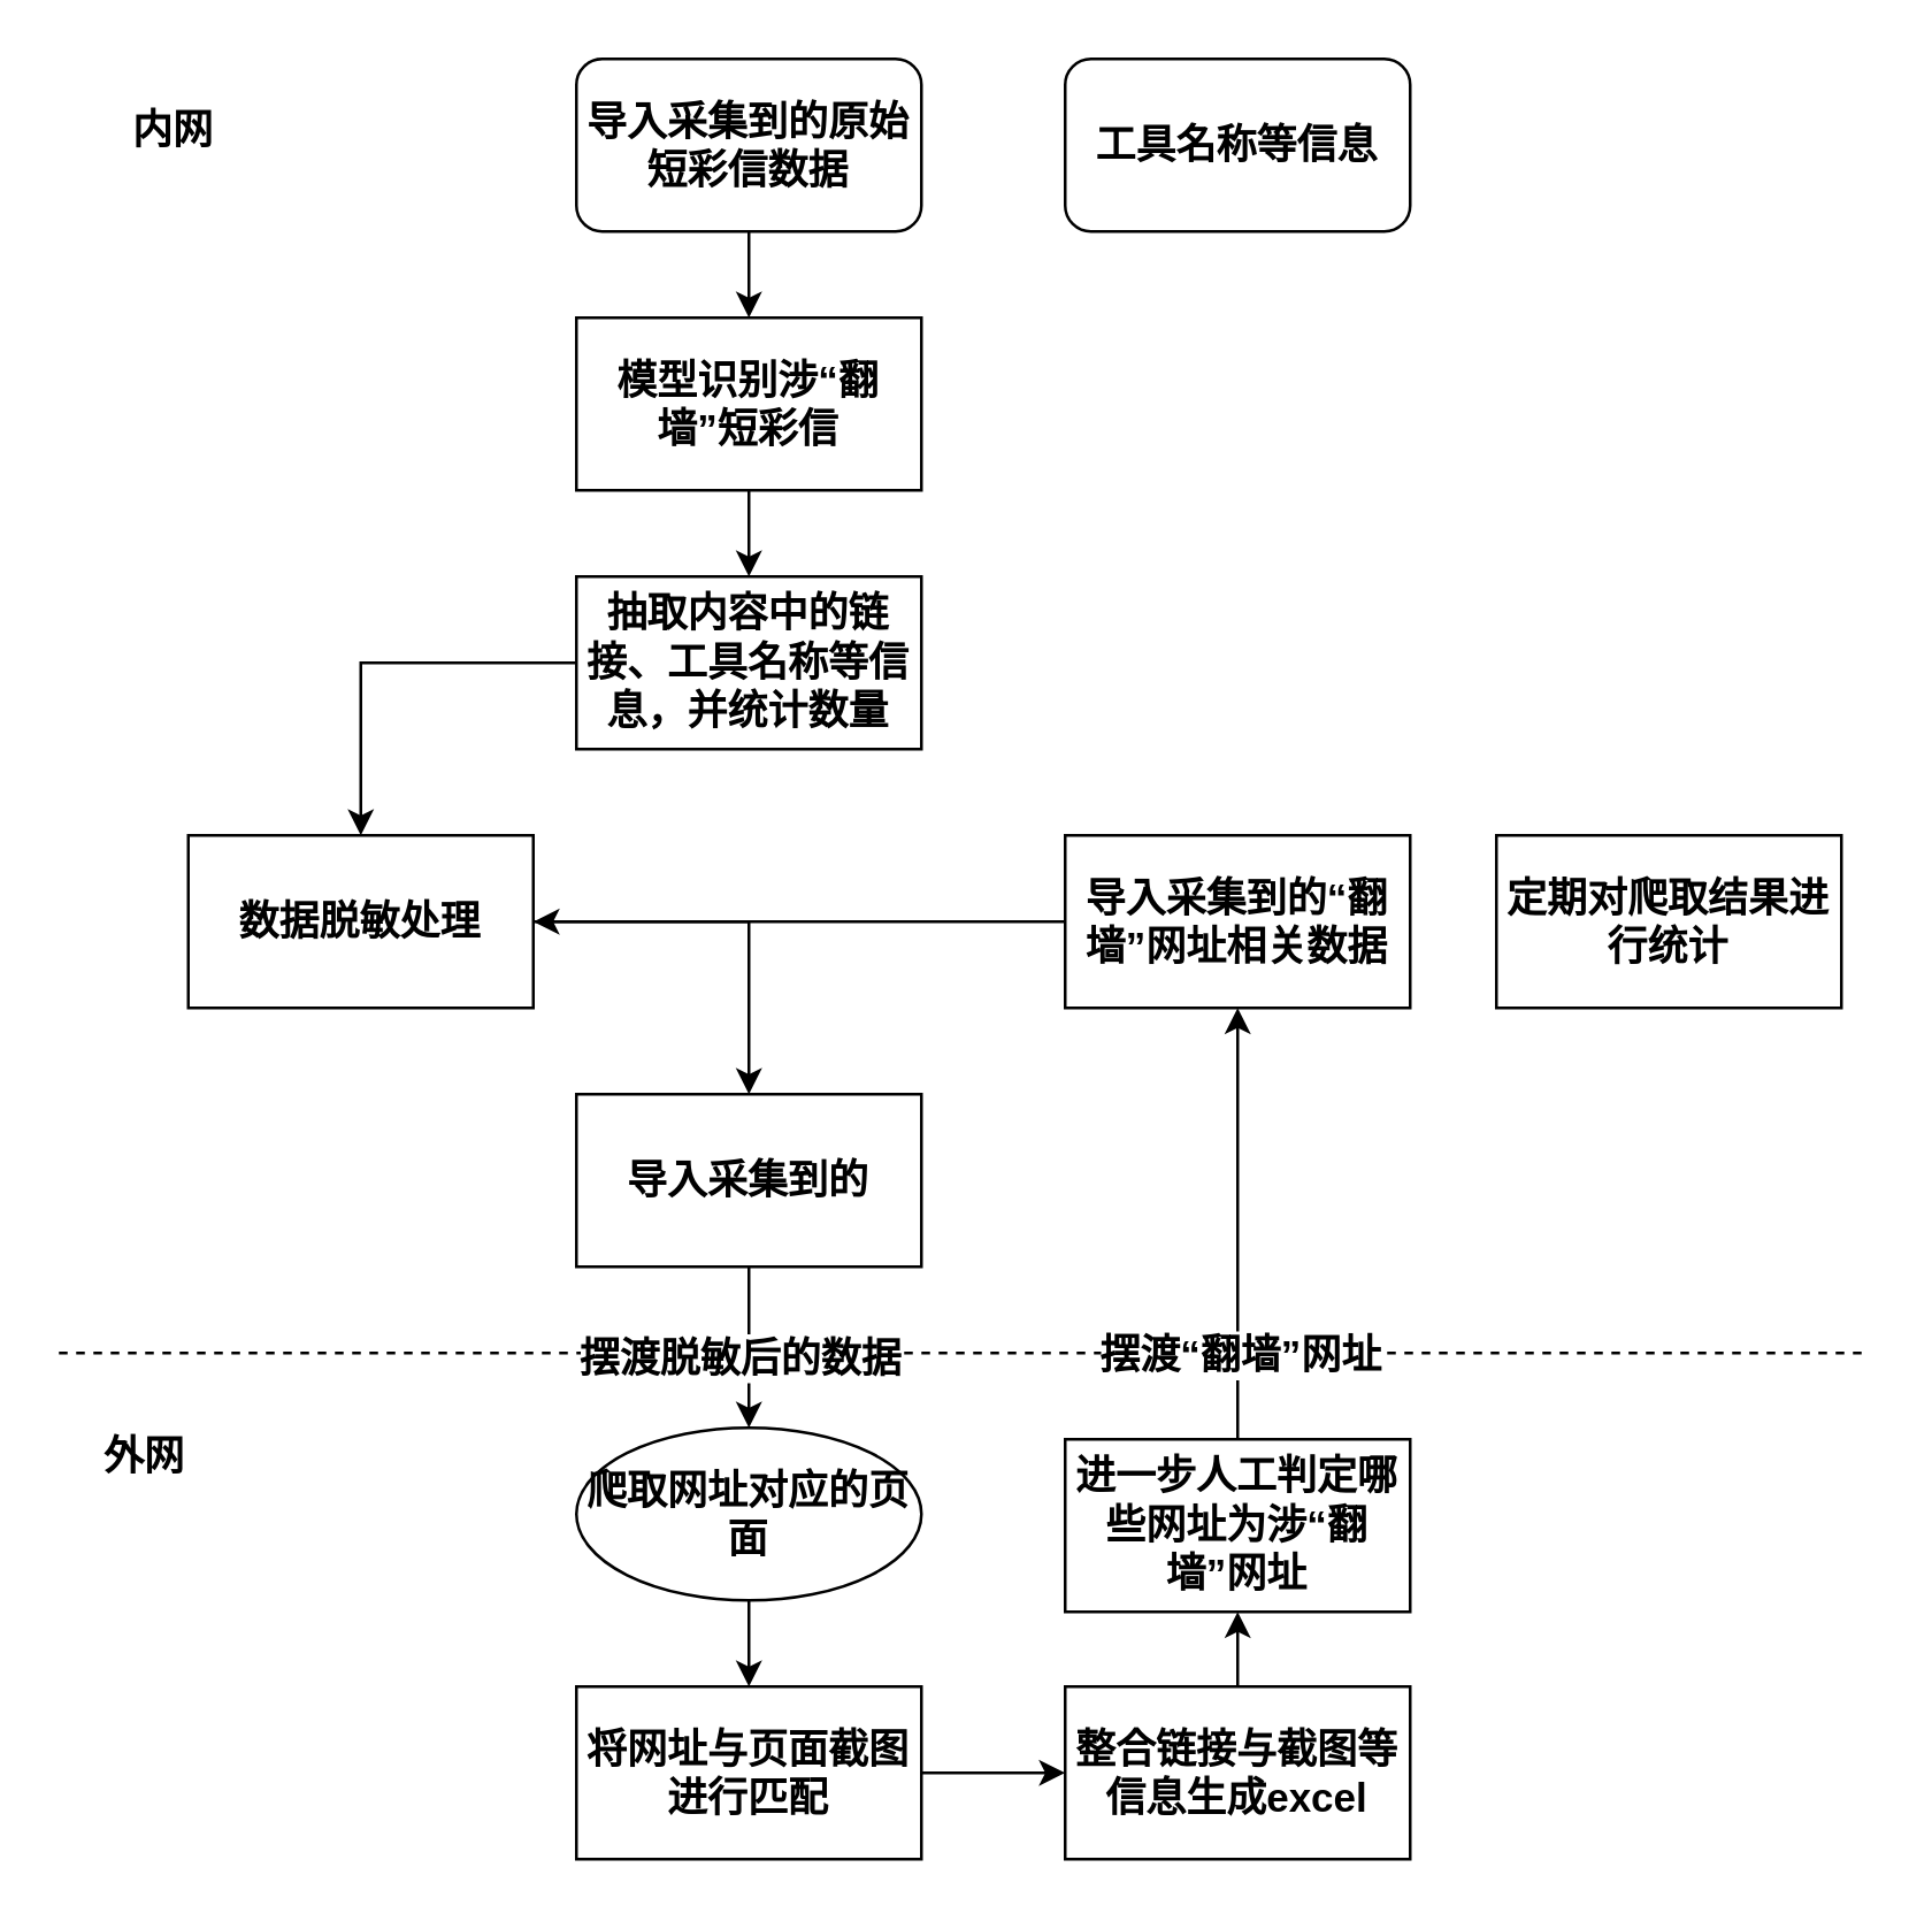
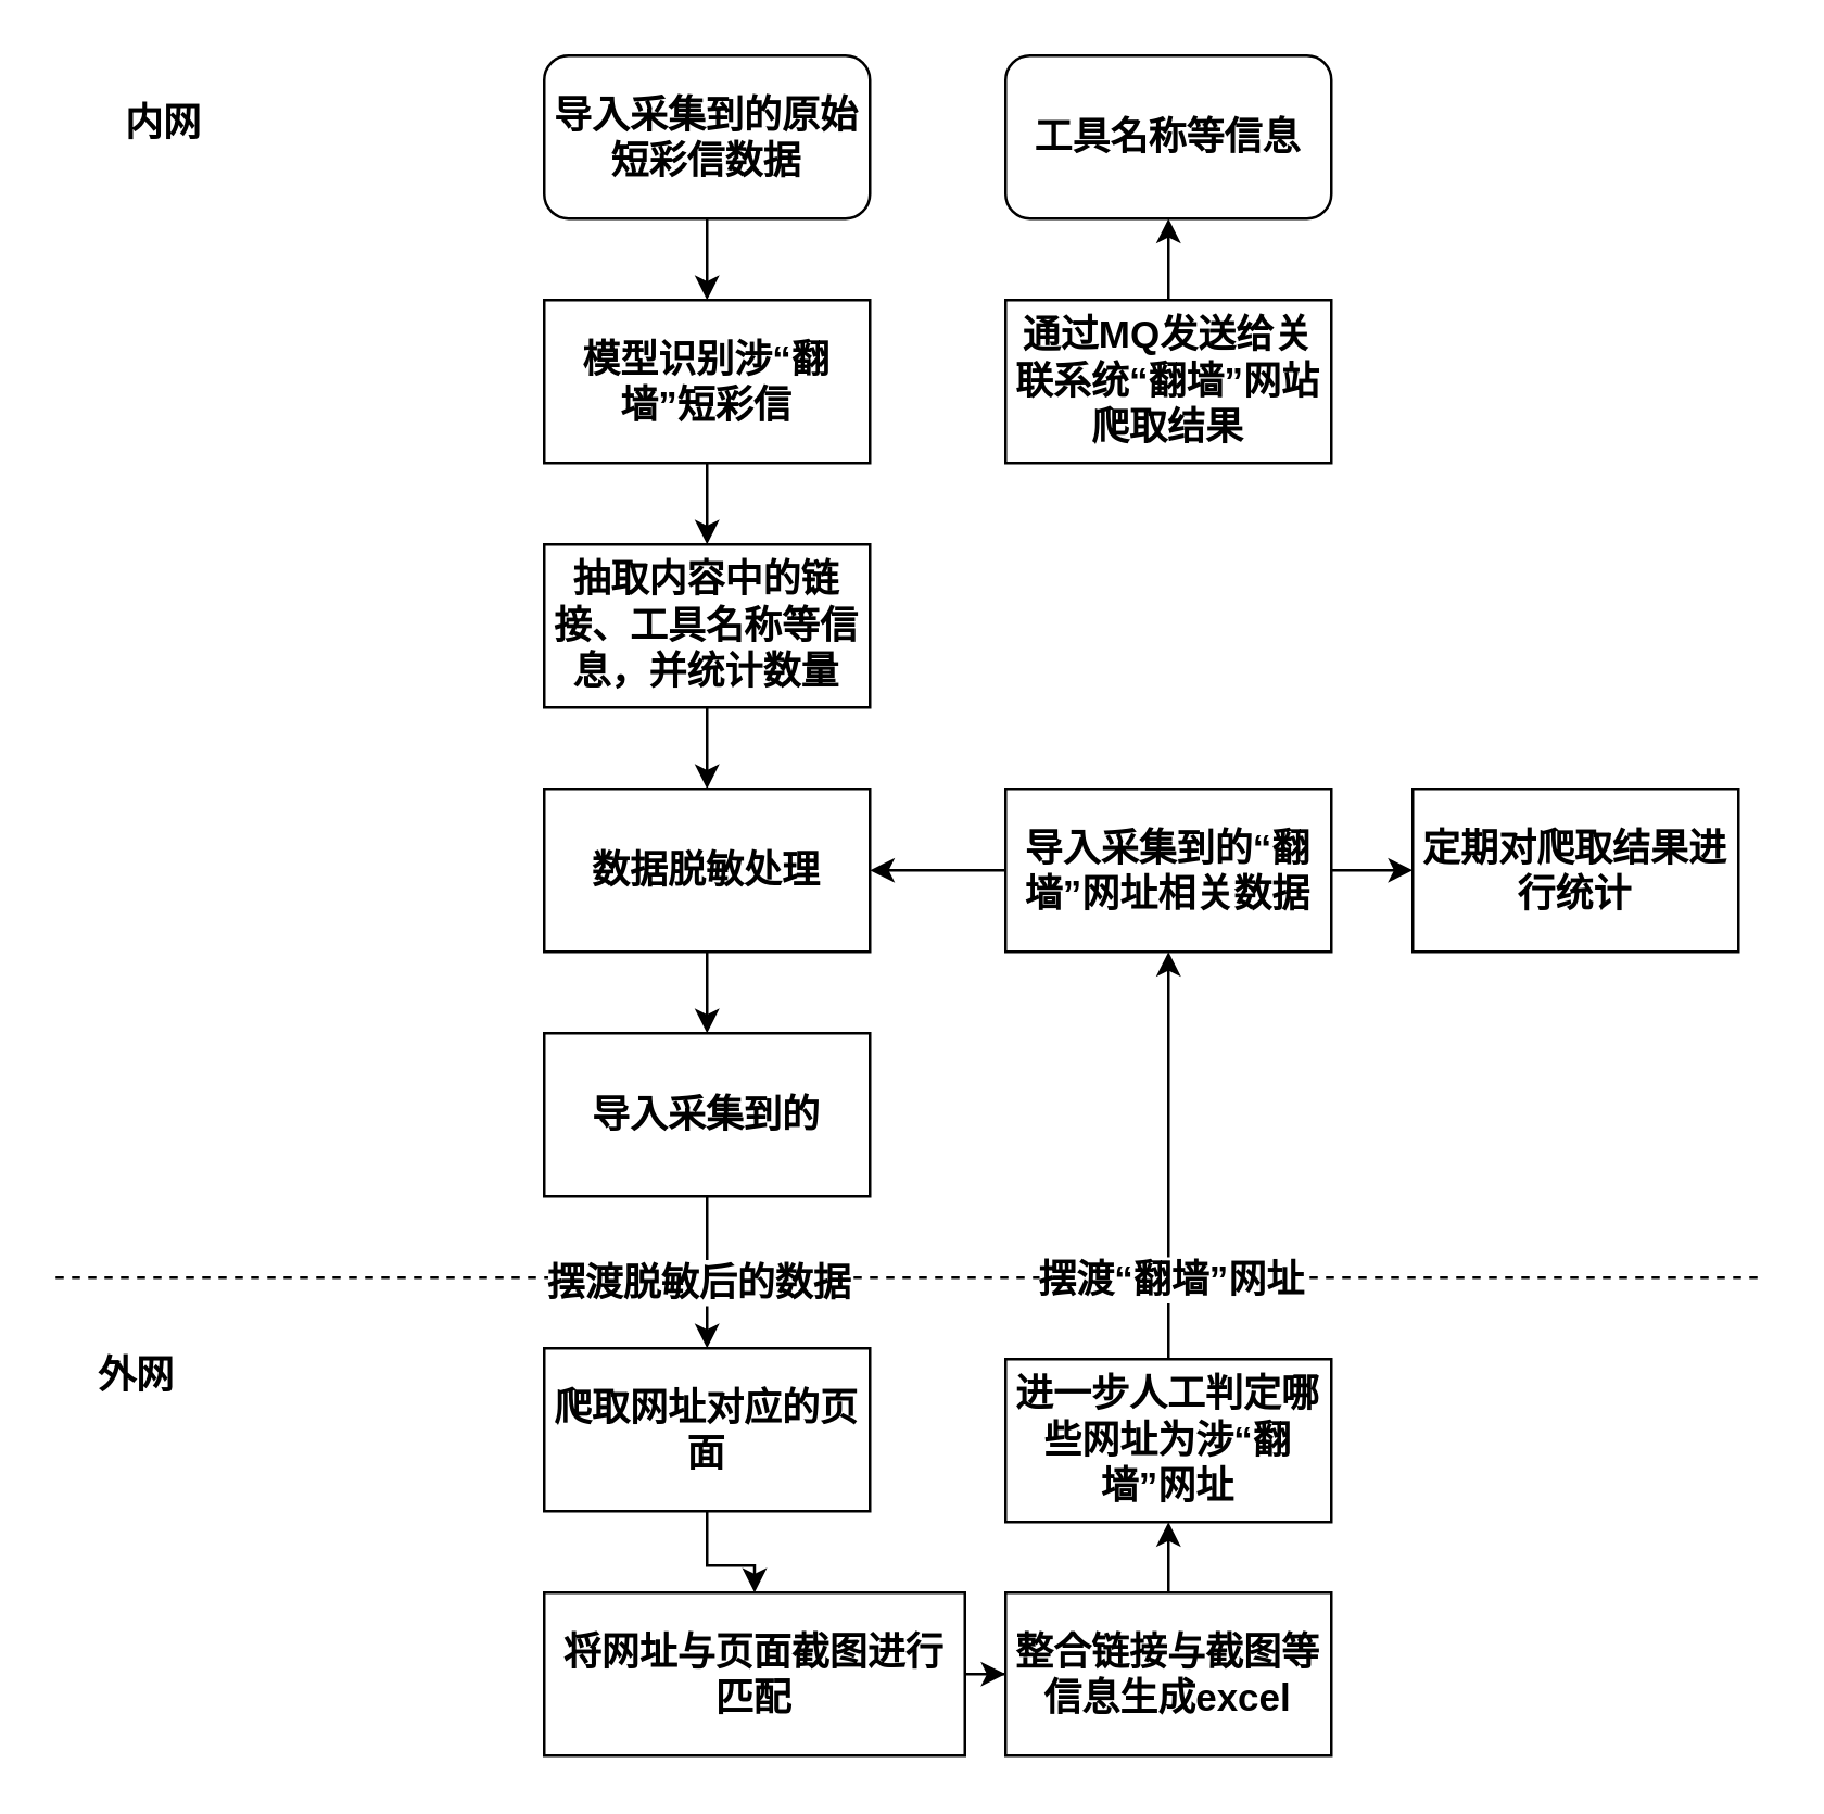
  <mxCell id="0" />
  <mxCell id="1" parent="0" />
  <mxCell id="2" value="" style="edgeStyle=orthogonalEdgeStyle;rounded=0;orthogonalLoop=1;jettySize=auto;html=1;exitX=0.5;exitY=1;exitDx=0;exitDy=0;entryX=0.5;entryY=0;entryDx=0;entryDy=0;fontSize=14;fontStyle=1" parent="1" source="3" target="11" edge="1"><mxGeometry relative="1" as="geometry" /></mxCell>
  <mxCell id="3" value="模型识别涉“翻墙”短彩信" style="rounded=0;whiteSpace=wrap;html=1;fontSize=14;fontStyle=1" parent="1" vertex="1"><mxGeometry x="200" y="110" width="120" height="60" as="geometry" /></mxCell>
  <mxCell id="4" style="edgeStyle=orthogonalEdgeStyle;rounded=0;orthogonalLoop=1;jettySize=auto;html=1;entryX=0.5;entryY=0;entryDx=0;entryDy=0;exitX=0.5;exitY=1;exitDx=0;exitDy=0;fontSize=14;fontStyle=1" parent="1" source="30" target="3" edge="1"><mxGeometry relative="1" as="geometry"><mxPoint x="260" y="80" as="sourcePoint" /></mxGeometry></mxCell>
  <mxCell id="5" value="" style="edgeStyle=orthogonalEdgeStyle;rounded=0;orthogonalLoop=1;jettySize=auto;html=1;fontSize=14;fontStyle=1" parent="1" source="6" target="18" edge="1"><mxGeometry relative="1" as="geometry" /></mxCell>
- <mxCell id="6" value="爬取网址对应的页面" style="ellipse;whiteSpace=wrap;html=1;fontSize=14;fontStyle=1;" parent="1" vertex="1"><mxGeometry x="200" y="496" width="120" height="60" as="geometry" /></mxCell>
+ <mxCell id="6" value="爬取网址对应的页面" style="rounded=0;whiteSpace=wrap;html=1;fontSize=14;fontStyle=1" parent="1" vertex="1"><mxGeometry x="200" y="496" width="120" height="60" as="geometry" /></mxCell>
  <mxCell id="7" value="" style="endArrow=none;dashed=1;html=1;rounded=0;fontSize=14;fontStyle=1" parent="1" edge="1"><mxGeometry width="50" height="50" relative="1" as="geometry"><mxPoint x="20" y="470" as="sourcePoint" /><mxPoint x="650" y="470" as="targetPoint" /></mxGeometry></mxCell>
  <mxCell id="8" value="外网" style="text;html=1;align=center;verticalAlign=middle;whiteSpace=wrap;rounded=0;fontSize=14;fontStyle=1" parent="1" vertex="1"><mxGeometry x="20" y="491" width="60" height="30" as="geometry" /></mxCell>
  <mxCell id="9" value="内网" style="text;html=1;align=center;verticalAlign=middle;whiteSpace=wrap;rounded=0;fontSize=14;fontStyle=1" parent="1" vertex="1"><mxGeometry x="30" y="30" width="60" height="30" as="geometry" /></mxCell>
  <mxCell id="10" value="" style="edgeStyle=orthogonalEdgeStyle;rounded=0;orthogonalLoop=1;jettySize=auto;html=1;fontSize=14;fontStyle=1" parent="1" source="11" target="13" edge="1"><mxGeometry relative="1" as="geometry" /></mxCell>
  <mxCell id="11" value="抽取内容中的链接、工具名称等信息，并统计数量" style="rounded=0;whiteSpace=wrap;html=1;fontSize=14;fontStyle=1" parent="1" vertex="1"><mxGeometry x="200" y="200" width="120" height="60" as="geometry" /></mxCell>
  <mxCell id="12" value="" style="edgeStyle=orthogonalEdgeStyle;rounded=0;orthogonalLoop=1;jettySize=auto;html=1;fontSize=14;fontStyle=1" parent="1" source="13" target="16" edge="1"><mxGeometry relative="1" as="geometry" /></mxCell>
- <mxCell id="13" value="数据脱敏处理" style="rounded=0;whiteSpace=wrap;html=1;fontSize=14;fontStyle=1" parent="1" vertex="1"><mxGeometry x="65" y="290" width="120" height="60" as="geometry" /></mxCell>
+ <mxCell id="13" value="数据脱敏处理" style="rounded=0;whiteSpace=wrap;html=1;fontSize=14;fontStyle=1" parent="1" vertex="1"><mxGeometry x="200" y="290" width="120" height="60" as="geometry" /></mxCell>
  <mxCell id="14" style="edgeStyle=orthogonalEdgeStyle;rounded=0;orthogonalLoop=1;jettySize=auto;html=1;exitX=0.5;exitY=1;exitDx=0;exitDy=0;fontSize=14;fontStyle=1" parent="1" source="16" target="6" edge="1"><mxGeometry relative="1" as="geometry" /></mxCell>
  <mxCell id="15" value="&lt;span&gt;&lt;font&gt;摆渡脱敏后的数据&lt;/font&gt;&lt;/span&gt;" style="edgeLabel;html=1;align=center;verticalAlign=middle;resizable=0;points=[];fontSize=14;fontStyle=1" parent="14" vertex="1" connectable="0"><mxGeometry x="0.1" y="-4" relative="1" as="geometry"><mxPoint as="offset" /></mxGeometry></mxCell>
  <mxCell id="16" value="导入采集到的" style="rounded=0;whiteSpace=wrap;html=1;fontSize=14;fontStyle=1" parent="1" vertex="1"><mxGeometry x="200" y="380" width="120" height="60" as="geometry" /></mxCell>
  <mxCell id="17" value="" style="edgeStyle=orthogonalEdgeStyle;rounded=0;orthogonalLoop=1;jettySize=auto;html=1;fontSize=14;fontStyle=1" parent="1" source="18" target="20" edge="1"><mxGeometry relative="1" as="geometry" /></mxCell>
- <mxCell id="18" value="将网址与页面截图进行匹配" style="rounded=0;whiteSpace=wrap;html=1;fontSize=14;fontStyle=1" parent="1" vertex="1"><mxGeometry x="200" y="586" width="120" height="60" as="geometry" /></mxCell>
+ <mxCell id="18" value="将网址与页面截图进行匹配" style="rounded=0;whiteSpace=wrap;html=1;fontSize=14;fontStyle=1" parent="1" vertex="1"><mxGeometry x="200" y="586" width="155" height="60" as="geometry" /></mxCell>
  <mxCell id="19" value="" style="edgeStyle=orthogonalEdgeStyle;rounded=0;orthogonalLoop=1;jettySize=auto;html=1;fontSize=14;fontStyle=1" parent="1" source="20" target="26" edge="1"><mxGeometry relative="1" as="geometry" /></mxCell>
  <mxCell id="20" value="整合链接与截图等信息生成excel" style="rounded=0;whiteSpace=wrap;html=1;fontSize=14;fontStyle=1" parent="1" vertex="1"><mxGeometry x="370" y="586" width="120" height="60" as="geometry" /></mxCell>
  <mxCell id="21" value="" style="edgeStyle=orthogonalEdgeStyle;rounded=0;orthogonalLoop=1;jettySize=auto;html=1;fontSize=14;fontStyle=1;" parent="1" source="23" target="13" edge="1"><mxGeometry relative="1" as="geometry" /></mxCell>
+ <mxCell id="22" value="" style="edgeStyle=orthogonalEdgeStyle;rounded=0;orthogonalLoop=1;jettySize=auto;html=1;fontSize=14;fontStyle=1" parent="1" source="23" target="29" edge="1"><mxGeometry relative="1" as="geometry" /></mxCell>
  <mxCell id="23" value="导入采集到的“翻墙”网址相关数据" style="rounded=0;whiteSpace=wrap;html=1;fontSize=14;fontStyle=1" parent="1" vertex="1"><mxGeometry x="370" y="290" width="120" height="60" as="geometry" /></mxCell>
  <mxCell id="24" style="edgeStyle=orthogonalEdgeStyle;rounded=0;orthogonalLoop=1;jettySize=auto;html=1;entryX=0.5;entryY=1;entryDx=0;entryDy=0;fontSize=14;fontStyle=1" parent="1" source="26" target="23" edge="1"><mxGeometry relative="1" as="geometry" /></mxCell>
  <mxCell id="25" value="&lt;span style=&quot;font-size: 14px; font-weight: 700;&quot;&gt;摆渡“翻墙”网址&lt;/span&gt;" style="edgeLabel;html=1;align=center;verticalAlign=middle;resizable=0;points=[];" parent="24" vertex="1" connectable="0"><mxGeometry x="-0.167" y="-3" relative="1" as="geometry"><mxPoint x="-3" y="32" as="offset" /></mxGeometry></mxCell>
  <mxCell id="26" value="进一步人工判定哪些网址为涉“翻墙”网址" style="rounded=0;whiteSpace=wrap;html=1;fontSize=14;fontStyle=1" parent="1" vertex="1"><mxGeometry x="370" y="500" width="120" height="60" as="geometry" /></mxCell>
+ <mxCell id="27" style="edgeStyle=orthogonalEdgeStyle;rounded=0;orthogonalLoop=1;jettySize=auto;html=1;exitX=0.5;exitY=0;exitDx=0;exitDy=0;entryX=0.5;entryY=1;entryDx=0;entryDy=0;fontSize=14;fontStyle=1" parent="1" source="28" target="31" edge="1"><mxGeometry relative="1" as="geometry" /></mxCell>
+ <mxCell id="28" value="通过MQ发送给关联系统“翻墙”网站爬取结果" style="rounded=0;whiteSpace=wrap;html=1;fontSize=14;fontStyle=1" parent="1" vertex="1"><mxGeometry x="370" y="110" width="120" height="60" as="geometry" /></mxCell>
  <mxCell id="29" value="定期对爬取结果进行统计" style="rounded=0;whiteSpace=wrap;html=1;fontSize=14;fontStyle=1" parent="1" vertex="1"><mxGeometry x="520" y="290" width="120" height="60" as="geometry" /></mxCell>
  <mxCell id="30" value="导入采集到的原始短彩信数据" style="rounded=1;whiteSpace=wrap;html=1;fontSize=14;fontStyle=1" parent="1" vertex="1"><mxGeometry x="200" y="20" width="120" height="60" as="geometry" /></mxCell>
  <mxCell id="31" value="工具名称等信息" style="rounded=1;whiteSpace=wrap;html=1;fontSize=14;fontStyle=1" parent="1" vertex="1"><mxGeometry x="370" y="20" width="120" height="60" as="geometry" /></mxCell>
